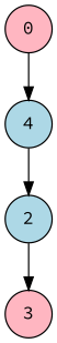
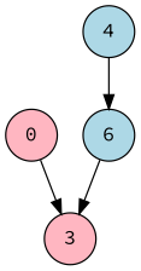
  digraph {
    fontname="Source Code Pro"
    node [fillcolor=lightpink fontname="Source Code Pro" shape=circle style=filled]
    edge [fontname="Source Code Pro"]
    n1 [label=0]
    n2 [fillcolor=lightblue label=4]
-   n3 [fillcolor=lightblue label=2]
+   n3 [fillcolor=lightblue label=6]
    n4 [label=3]
-   n1 -> n2
+   n1 -> n4
    n2 -> n3
    n3 -> n4
  }
